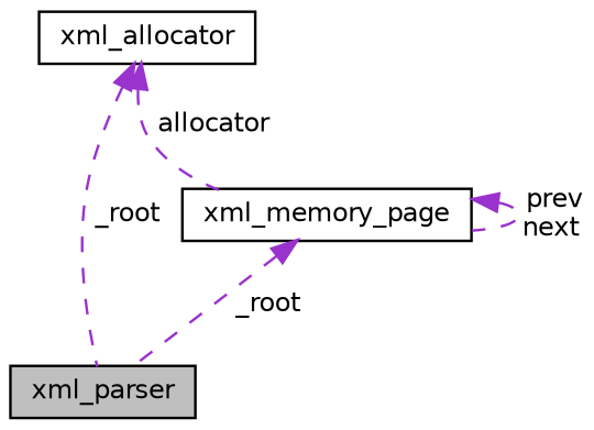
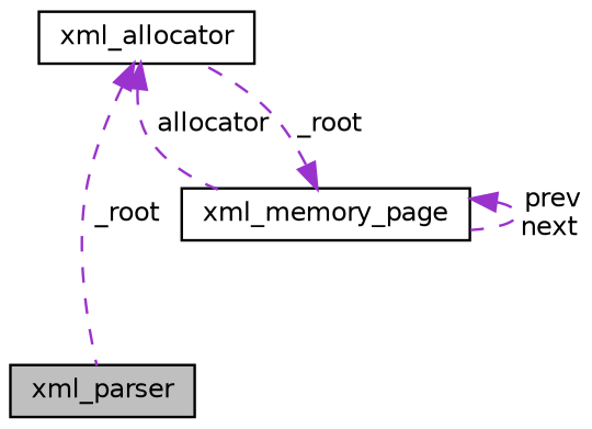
  digraph {
    node [color=black fillcolor=white fontname=Helvetica fontsize=10 shape=record style=filled]
    edge [color=darkorchid3 dir=back fontname=Helvetica fontsize=10 labelfontname=Helvetica labelfontsize=10 style=dashed]
    n1 [fillcolor=grey75 fontcolor=black height=0.2 label=xml_parser width=0.4]
    n2 [height=0.2 label=xml_allocator width=0.4]
    n3 [height=0.2 label=xml_memory_page width=0.4]
    n2 -> n1 [label=" _root"]
    n2 -> n3 [label=" allocator"]
-   n3 -> n1 [label=" _root"]
+   n3 -> n2 [label=" _root"]
    n3 -> n3 [label=" prev\nnext"]
  }
